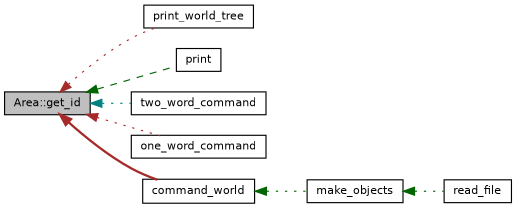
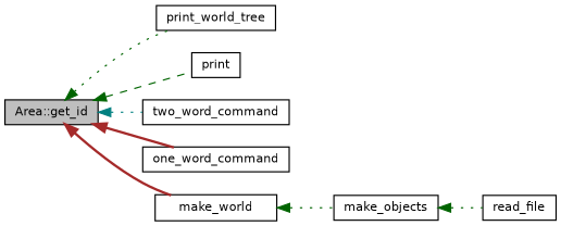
  digraph {
    rankdir=LR
    node [color=black fillcolor=white fontname=Helvetica fontsize=10 shape=record style=filled]
    edge [color=darkgreen dir=back fontname=Helvetica fontsize=10 labelfontname=Helvetica labelfontsize=10 style=dotted]
    n1 [fillcolor=grey75 fontcolor=black height=0.2 label="Area::get_id" width=0.4]
    n2 [height=0.2 label=print_world_tree width=0.4]
    n3 [height=0.2 label=print width=0.4]
    n4 [height=0.2 label=two_word_command width=0.4]
    n5 [height=0.2 label=one_word_command width=0.4]
-   n6 [height=0.2 label=command_world width=0.4]
+   n6 [height=0.2 label=make_world width=0.4]
    n7 [height=0.2 label=make_objects width=0.4]
    n8 [height=0.2 label=read_file width=0.4]
-   n1 -> n2 [color=brown]
+   n1 -> n2
    n1 -> n3 [style=dashed]
    n1 -> n4 [color=teal]
-   n1 -> n5 [color=brown]
+   n1 -> n5 [color=brown style=bold]
    n1 -> n6 [color=brown style=bold]
    n6 -> n7
    n7 -> n8
  }
